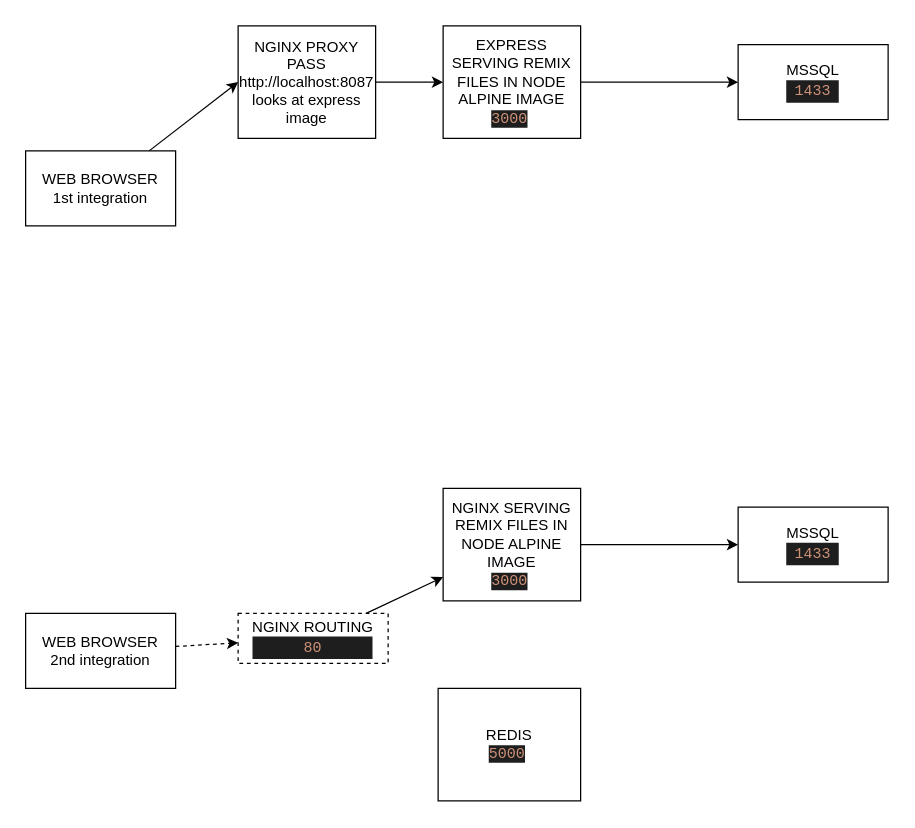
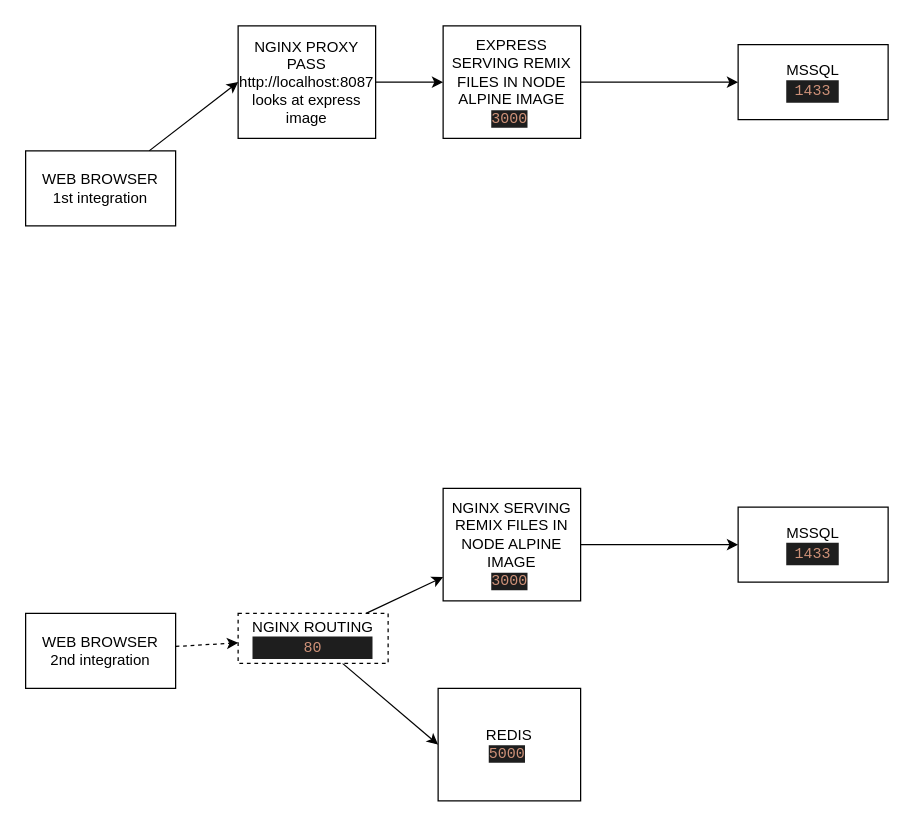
  <mxCell id="0" />
  <mxCell id="1" parent="0" />
  <mxCell id="2" value="" style="edgeStyle=none;html=1;dashed=1;" parent="1" source="3" target="6" edge="1"><mxGeometry relative="1" as="geometry" /></mxCell>
  <mxCell id="3" value="WEB BROWSER&lt;br&gt;2nd integration" style="whiteSpace=wrap;html=1;" parent="1" vertex="1"><mxGeometry x="20" y="490" width="120" height="60" as="geometry" /></mxCell>
  <mxCell id="4" style="edgeStyle=none;html=1;" parent="1" source="6" target="8" edge="1"><mxGeometry relative="1" as="geometry" /></mxCell>
+ <mxCell id="5" style="edgeStyle=none;html=1;entryX=0;entryY=0.5;entryDx=0;entryDy=0;" parent="1" source="6" target="10" edge="1"><mxGeometry relative="1" as="geometry" /></mxCell>
  <mxCell id="6" value="NGINX ROUTING&lt;br&gt;&lt;div style=&quot;background-color: rgb(30 , 30 , 30) ; font-family: &amp;#34;menlo&amp;#34; , &amp;#34;monaco&amp;#34; , &amp;#34;courier new&amp;#34; , monospace ; line-height: 18px&quot;&gt;&lt;font color=&quot;#ce9178&quot;&gt;80&lt;/font&gt;&lt;/div&gt;" style="whiteSpace=wrap;html=1;dashed=1;" parent="1" vertex="1"><mxGeometry x="190" y="490" width="120" height="40" as="geometry" /></mxCell>
  <mxCell id="7" value="" style="edgeStyle=none;html=1;" parent="1" source="8" target="9" edge="1"><mxGeometry relative="1" as="geometry" /></mxCell>
  <mxCell id="8" value="NGINX SERVING REMIX FILES IN NODE ALPINE IMAGE&lt;br&gt;&lt;font color=&quot;#ce9178&quot; face=&quot;Menlo, Monaco, Courier New, monospace&quot;&gt;&lt;span style=&quot;background-color: rgb(30 , 30 , 30)&quot;&gt;3000&lt;/span&gt;&lt;/font&gt;&amp;nbsp;" style="whiteSpace=wrap;html=1;" parent="1" vertex="1"><mxGeometry x="354" y="390" width="110" height="90" as="geometry" /></mxCell>
  <mxCell id="9" value="MSSQL&lt;br&gt;&lt;div style=&quot;color: rgb(212 , 212 , 212) ; background-color: rgb(30 , 30 , 30) ; font-family: &amp;#34;menlo&amp;#34; , &amp;#34;monaco&amp;#34; , &amp;#34;courier new&amp;#34; , monospace ; line-height: 18px&quot;&gt;&lt;span style=&quot;color: #ce9178&quot;&gt;1433&lt;/span&gt;&lt;/div&gt;" style="whiteSpace=wrap;html=1;" parent="1" vertex="1"><mxGeometry x="590" y="405" width="120" height="60" as="geometry" /></mxCell>
  <mxCell id="10" value="REDIS&lt;br&gt;&lt;font color=&quot;#ce9178&quot; face=&quot;Menlo, Monaco, Courier New, monospace&quot;&gt;&lt;span style=&quot;background-color: rgb(30 , 30 , 30)&quot;&gt;5000&lt;/span&gt;&lt;/font&gt;&amp;nbsp;" style="whiteSpace=wrap;html=1;" parent="1" vertex="1"><mxGeometry x="350" y="550" width="114" height="90" as="geometry" /></mxCell>
  <mxCell id="11" value="" style="edgeStyle=none;html=1;entryX=0;entryY=0.5;entryDx=0;entryDy=0;" parent="1" source="12" target="17" edge="1"><mxGeometry relative="1" as="geometry"><mxPoint x="193" y="65" as="targetPoint" /></mxGeometry></mxCell>
  <mxCell id="12" value="WEB BROWSER&lt;br&gt;1st integration" style="whiteSpace=wrap;html=1;" parent="1" vertex="1"><mxGeometry x="20" y="120" width="120" height="60" as="geometry" /></mxCell>
  <mxCell id="13" value="" style="edgeStyle=none;html=1;" parent="1" source="14" target="15" edge="1"><mxGeometry relative="1" as="geometry" /></mxCell>
  <mxCell id="14" value="EXPRESS SERVING REMIX FILES IN NODE ALPINE IMAGE&lt;br&gt;&lt;font color=&quot;#ce9178&quot; face=&quot;Menlo, Monaco, Courier New, monospace&quot;&gt;&lt;span style=&quot;background-color: rgb(30 , 30 , 30)&quot;&gt;3000&lt;/span&gt;&lt;/font&gt;&amp;nbsp;" style="whiteSpace=wrap;html=1;" parent="1" vertex="1"><mxGeometry x="354" y="20" width="110" height="90" as="geometry" /></mxCell>
  <mxCell id="15" value="MSSQL&lt;br&gt;&lt;div style=&quot;color: rgb(212 , 212 , 212) ; background-color: rgb(30 , 30 , 30) ; font-family: &amp;#34;menlo&amp;#34; , &amp;#34;monaco&amp;#34; , &amp;#34;courier new&amp;#34; , monospace ; line-height: 18px&quot;&gt;&lt;span style=&quot;color: #ce9178&quot;&gt;1433&lt;/span&gt;&lt;/div&gt;" style="whiteSpace=wrap;html=1;" parent="1" vertex="1"><mxGeometry x="590" y="35" width="120" height="60" as="geometry" /></mxCell>
  <mxCell id="16" value="" style="edgeStyle=none;html=1;" edge="1" parent="1" source="17" target="14"><mxGeometry relative="1" as="geometry" /></mxCell>
  <mxCell id="17" value="NGINX PROXY PASS&lt;br&gt;http://localhost:8087 looks at express image" style="whiteSpace=wrap;html=1;" vertex="1" parent="1"><mxGeometry x="190" y="20" width="110" height="90" as="geometry" /></mxCell>
